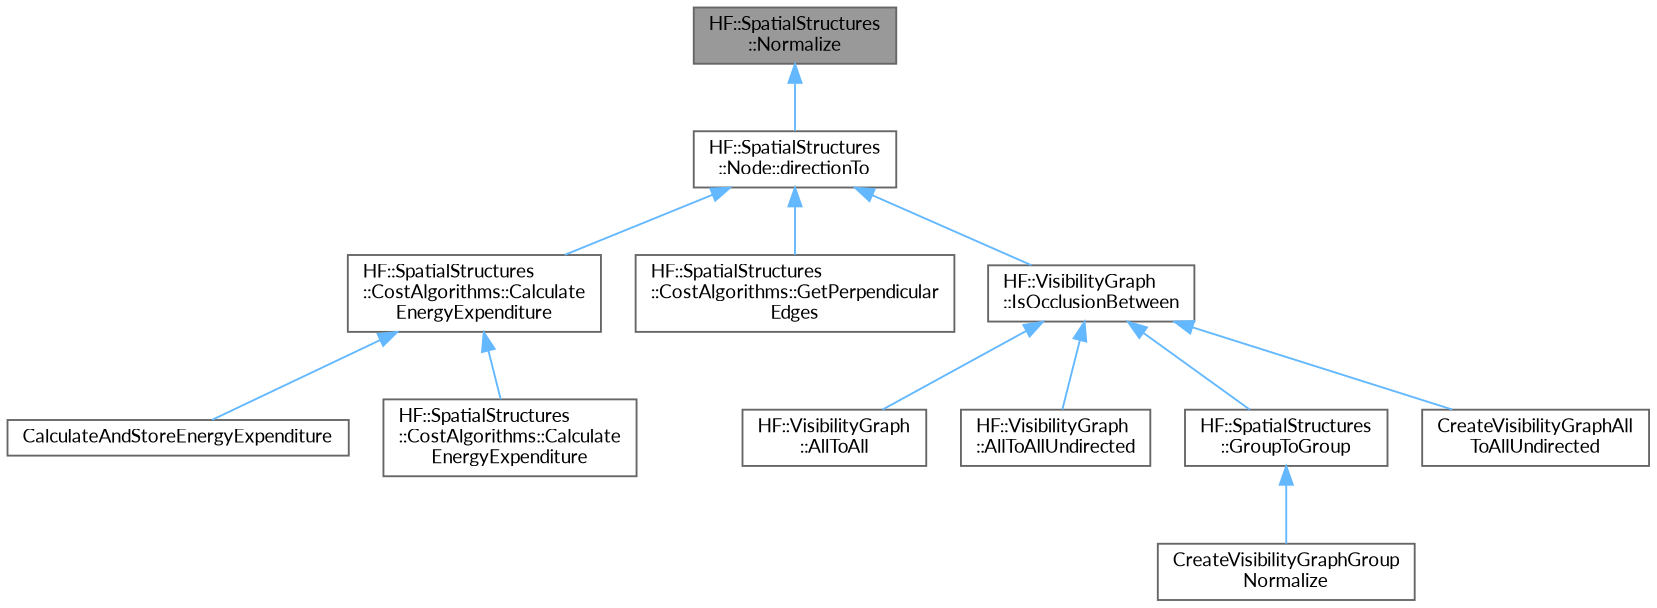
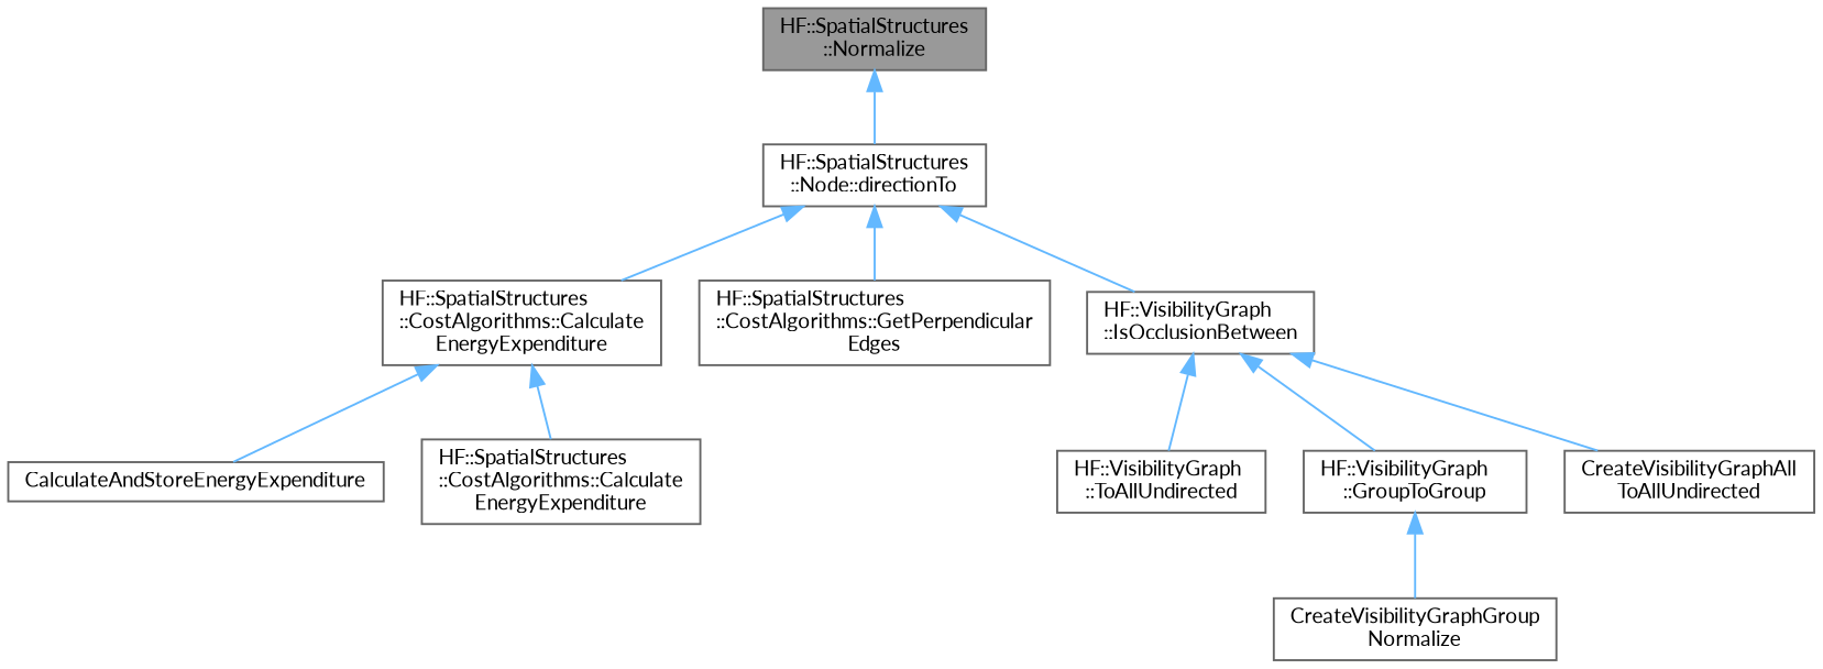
  digraph {
    fontname=Lato
    rankdir=TB
    node [color=grey40 fillcolor=white fontname=Lato fontsize=10 shape=box style=filled]
    edge [color=steelblue1 dir=back fontname=Lato fontsize=10 labelfontname=Helvetica labelfontsize=10 style=solid]
    n1 [color=gray40 fillcolor=grey60 fontcolor=black height=0.2 label="HF::SpatialStructures\l::Normalize" width=0.4]
    n2 [height=0.2 label="HF::SpatialStructures\l::Node::directionTo" width=0.4]
    n3 [height=0.2 label="HF::SpatialStructures\l::CostAlgorithms::Calculate\lEnergyExpenditure" width=0.4]
    n4 [height=0.2 label="HF::SpatialStructures\l::CostAlgorithms::GetPerpendicular\lEdges" width=0.4]
    n5 [height=0.2 label="HF::VisibilityGraph\l::IsOcclusionBetween" width=0.4]
    n6 [height=0.2 label=CalculateAndStoreEnergyExpenditure width=0.4]
    n7 [height=0.2 label="HF::SpatialStructures\l::CostAlgorithms::Calculate\lEnergyExpenditure" width=0.4]
-   n8 [height=0.2 label="HF::VisibilityGraph\l::AllToAll" width=0.4]
-   n9 [height=0.2 label="HF::VisibilityGraph\l::AllToAllUndirected" width=0.4]
-   n10 [height=0.2 label="HF::SpatialStructures\l::GroupToGroup" width=0.4]
+   n9 [height=0.2 label="HF::VisibilityGraph\l::ToAllUndirected" width=0.4]
+   n10 [height=0.2 label="HF::VisibilityGraph\l::GroupToGroup" width=0.4]
    n11 [height=0.2 label="CreateVisibilityGraphAll\lToAllUndirected" width=0.4]
    n12 [height=0.2 label="CreateVisibilityGraphGroup\lNormalize" width=0.4]
    n1 -> n2
    n2 -> n3
    n2 -> n4
    n2 -> n5
    n3 -> n6
    n3 -> n7
-   n5 -> n8
    n5 -> n9
    n5 -> n10
    n5 -> n11
    n10 -> n12
  }
